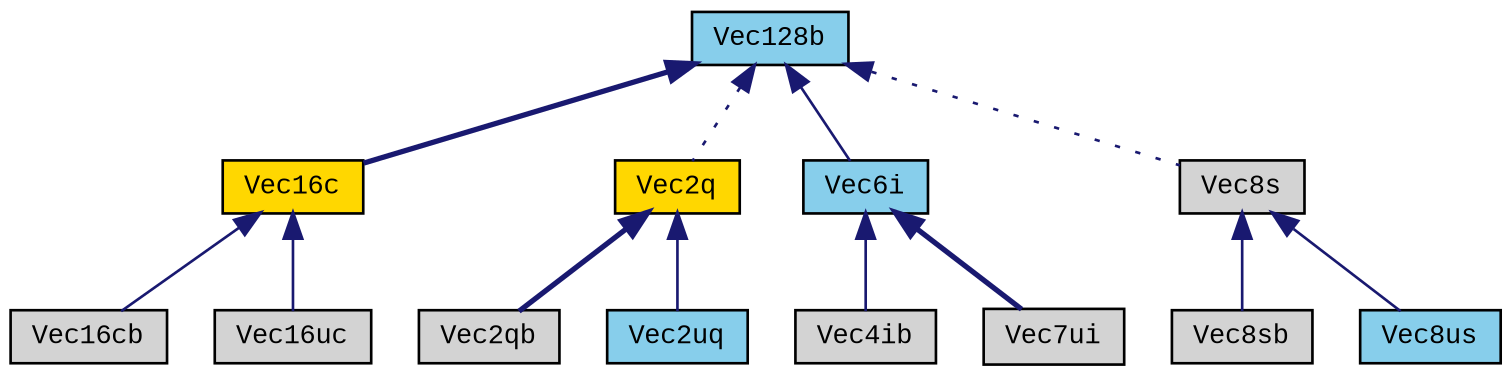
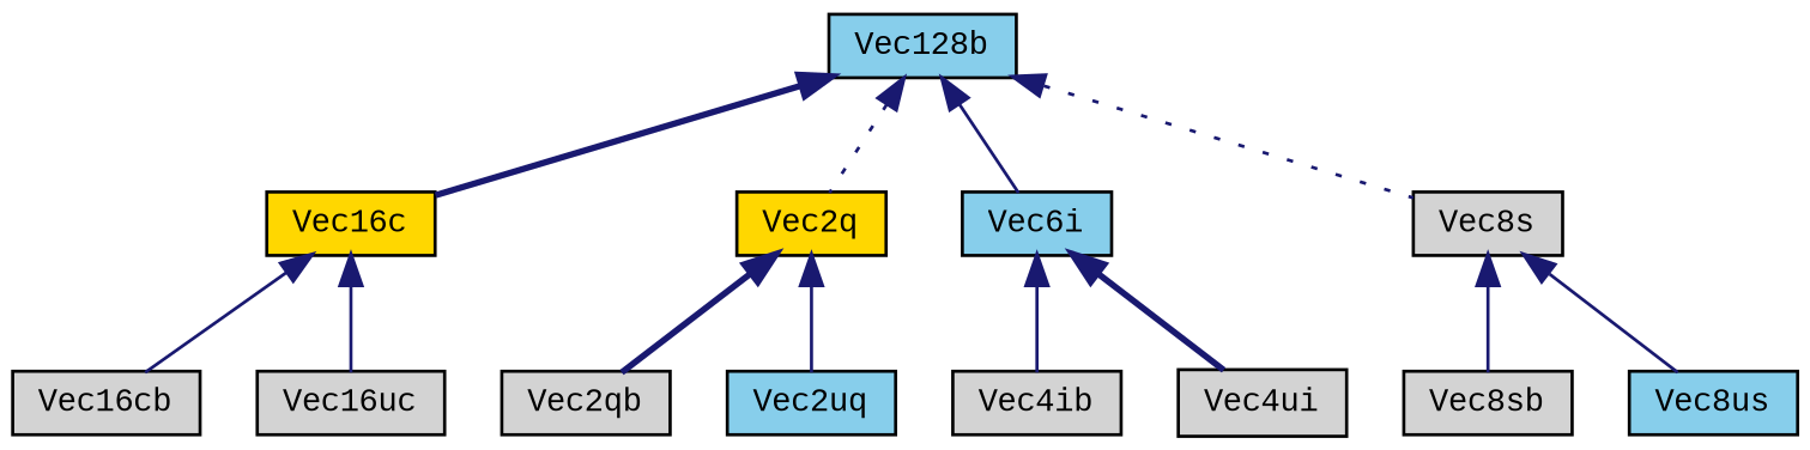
  digraph {
    fontname="Liberation Mono"
    node [color=black fillcolor=lightgrey fontname="Liberation Mono" fontsize=10 shape=record style=filled]
    edge [color=midnightblue dir=back fontname="Liberation Mono" fontsize=10 labelfontname=Helvetica labelfontsize=10 style=solid]
    n1 [fillcolor=skyblue fontcolor=black height=0.2 label=Vec128b width=0.4]
    n2 [fillcolor=gold height=0.2 label=Vec16c width=0.4]
    n3 [fillcolor=gold height=0.2 label=Vec2q width=0.4]
    n4 [fillcolor=skyblue height=0.2 label=Vec6i width=0.4]
    n5 [height=0.2 label=Vec8s width=0.4]
    n6 [height=0.2 label=Vec16cb width=0.4]
    n7 [height=0.2 label=Vec16uc width=0.4]
    n8 [height=0.2 label=Vec2qb width=0.4]
    n9 [fillcolor=skyblue height=0.2 label=Vec2uq width=0.4]
    n10 [height=0.2 label=Vec4ib width=0.4]
-   n11 [height=0.2 label=Vec7ui width=0.4]
+   n11 [height=0.2 label=Vec4ui width=0.4]
    n12 [height=0.2 label=Vec8sb width=0.4]
    n13 [fillcolor=skyblue height=0.2 label=Vec8us width=0.4]
    n1 -> n2 [style=bold]
    n1 -> n3 [style=dotted]
    n1 -> n4
    n1 -> n5 [style=dotted]
    n2 -> n6
    n2 -> n7
    n3 -> n8 [style=bold]
    n3 -> n9
    n4 -> n10
    n4 -> n11 [style=bold]
    n5 -> n12
    n5 -> n13
  }
